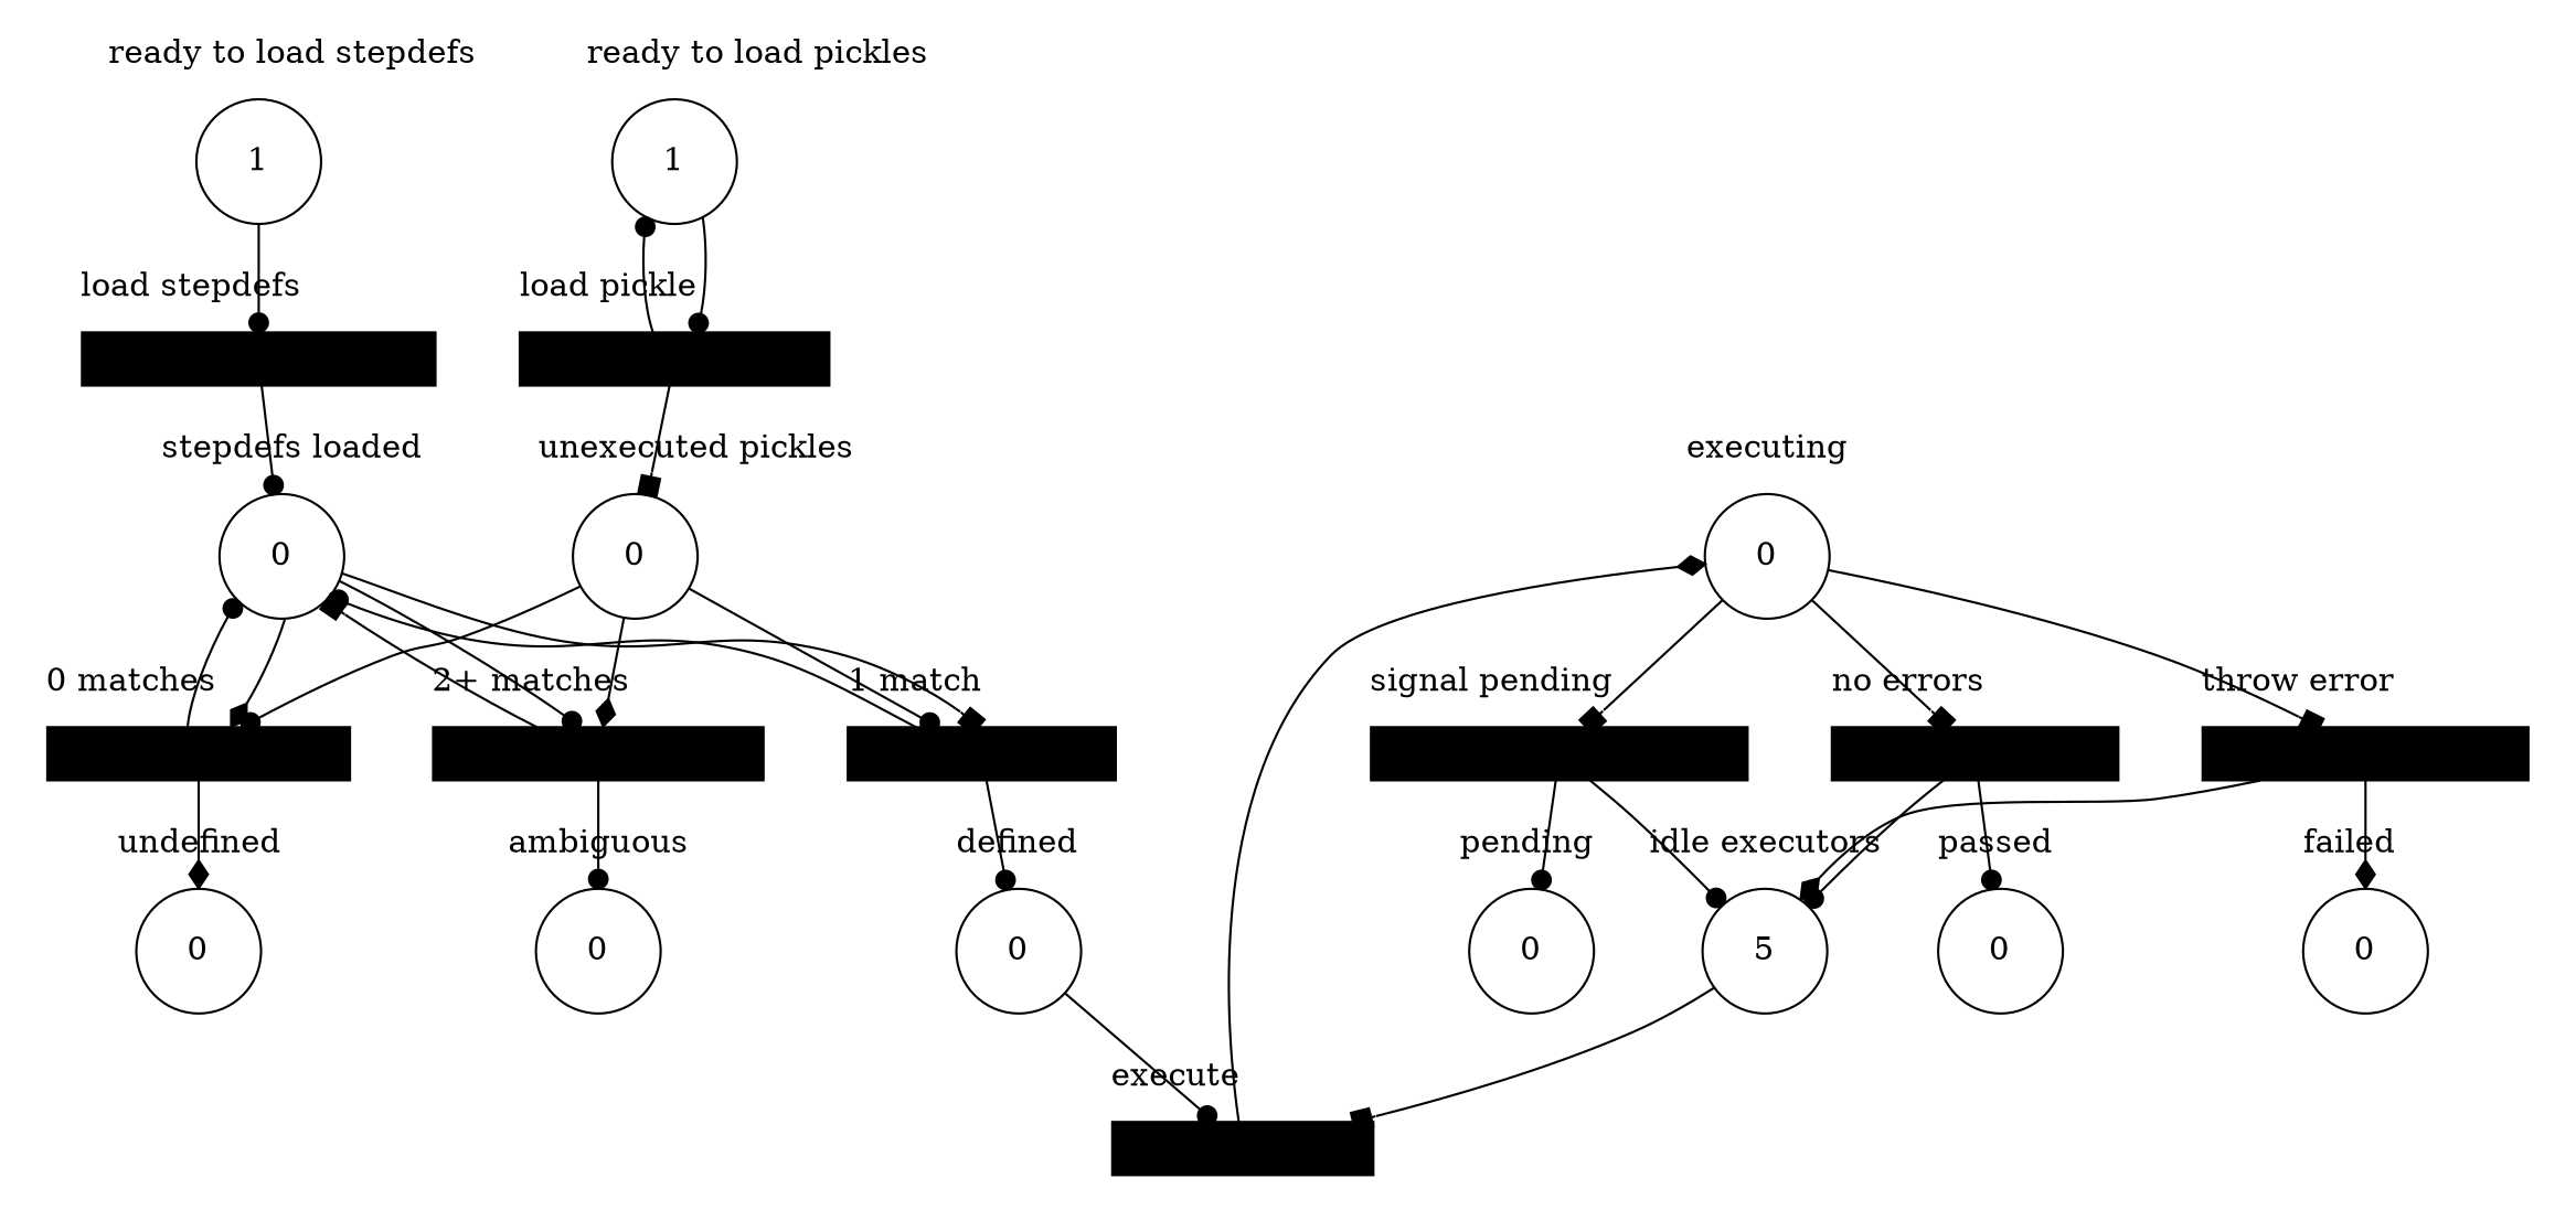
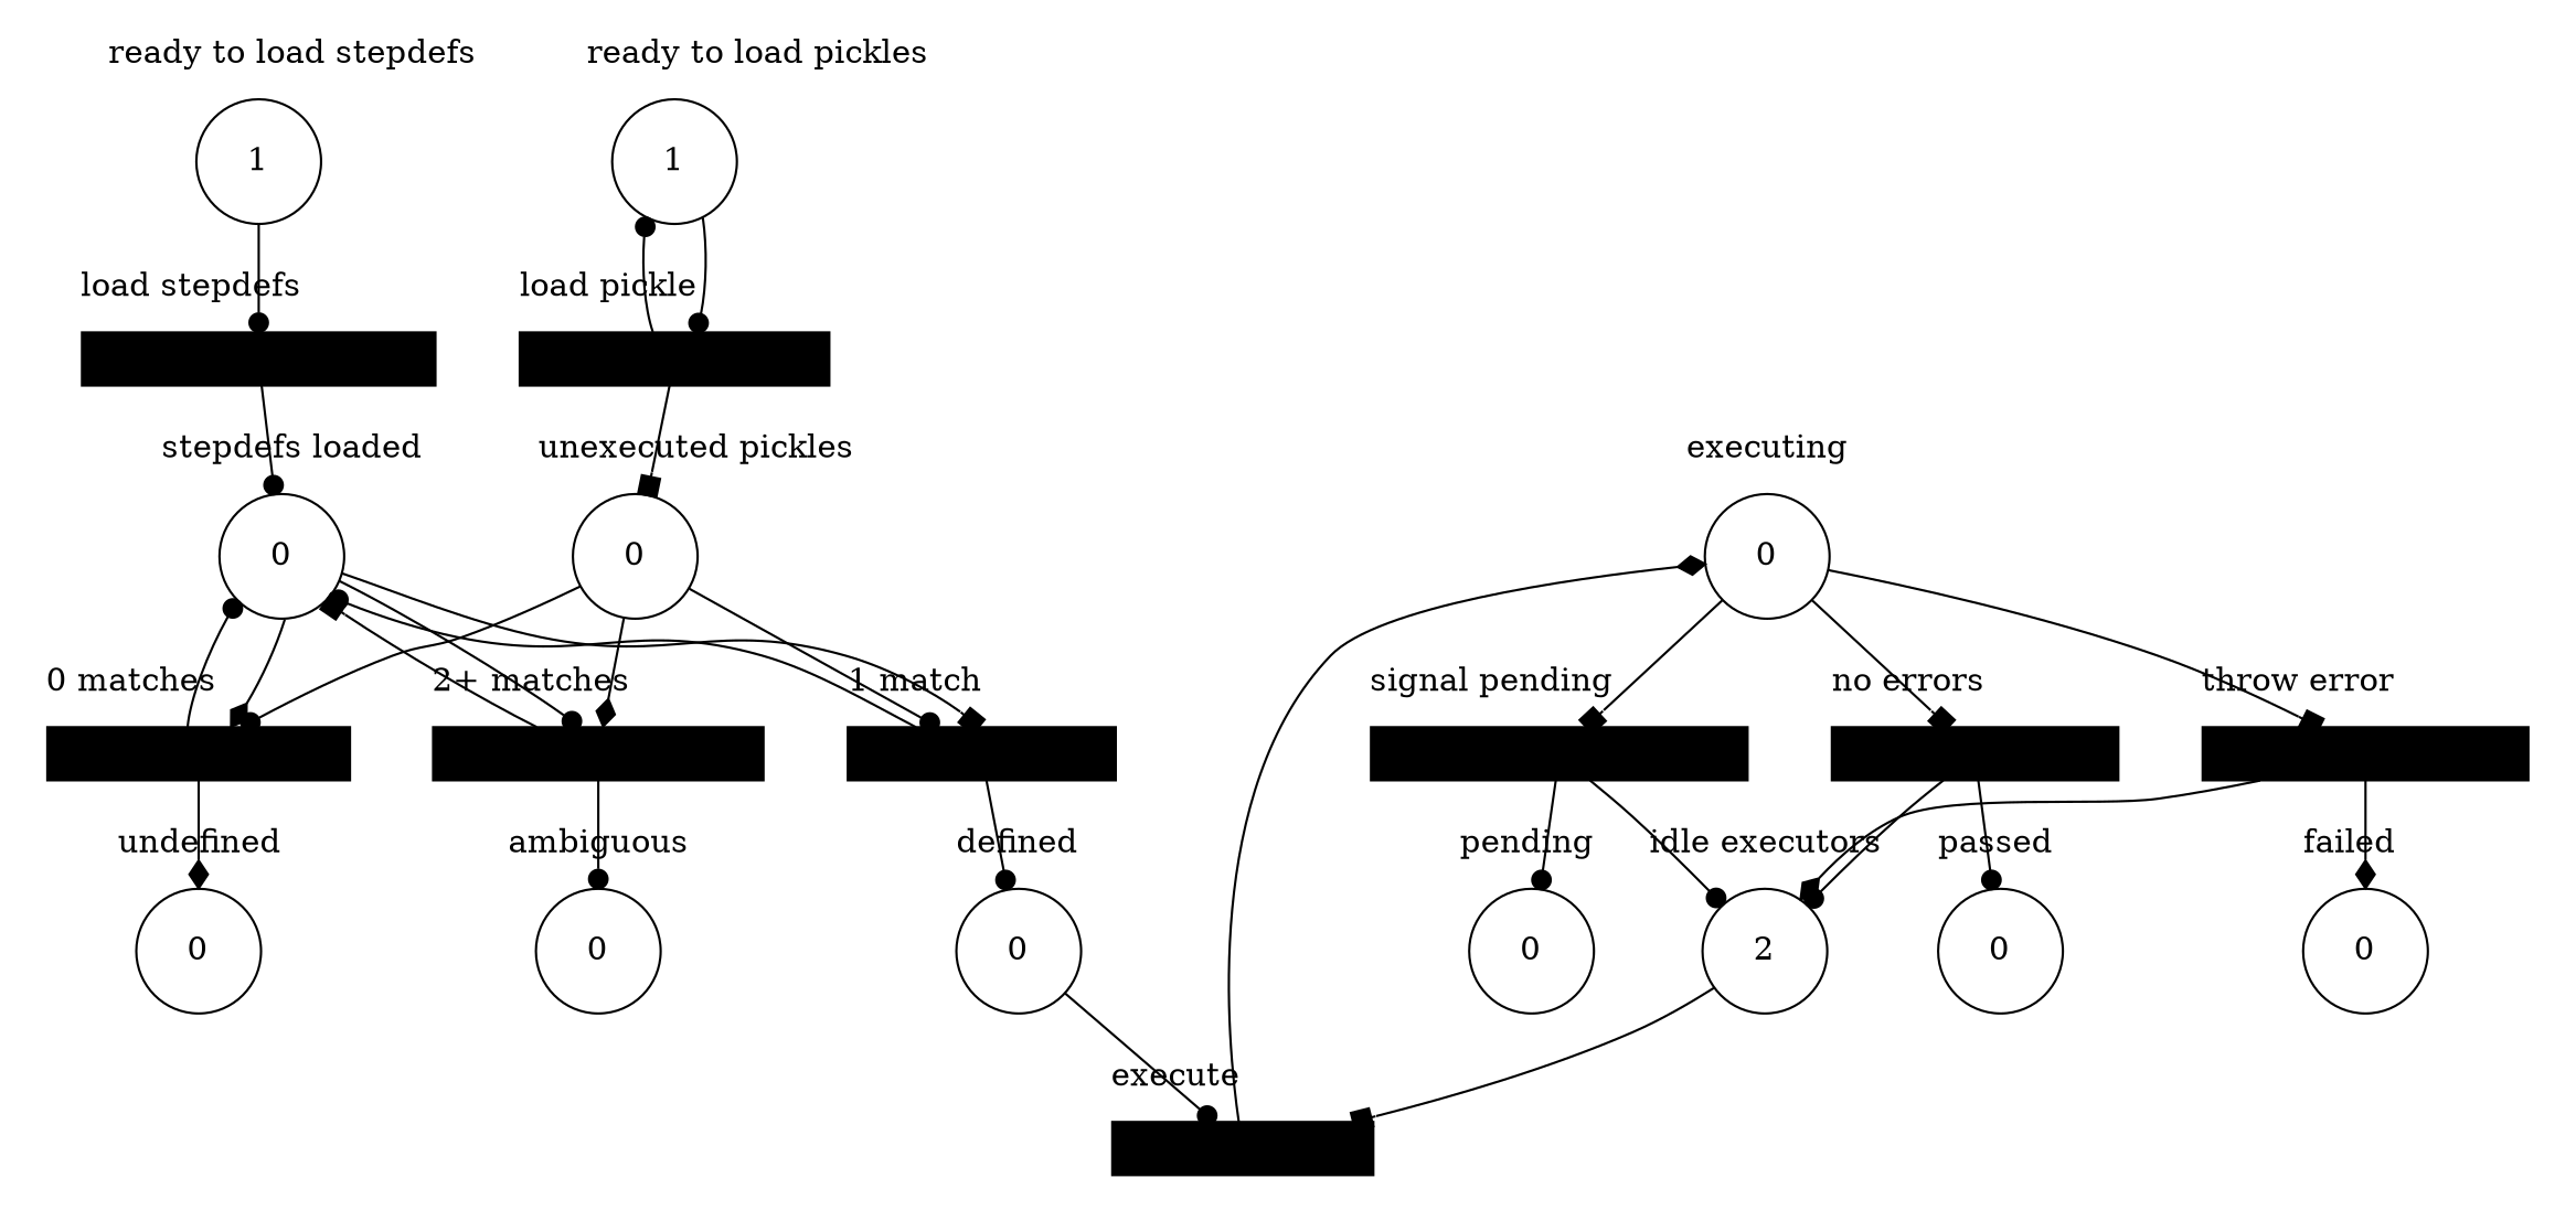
  digraph {
    bgcolor=white
    labeljust=l
    labelloc=t
    nodesep=0.5
    penwidth=0
    ranksep=0.5
    style=filled
    node [shape=circle]
    edge [arrowhead=dot]
    n1 [height=0.5 label=0 width=0.75]
    n2 [height=0.5 label=1 width=0.75]
    n3 [height=0.5 label=0 width=0.75]
    n4 [height=0.5 label=0 width=0.75]
    n5 [height=0.5 label=0 width=0.75]
    n6 [height=0.5 label=0 width=0.75]
    n7 [height=0.5 label=0 width=0.75]
    n8 [height=0.5 label=0 width=0.75]
    n9 [height=0.5 label=1 width=0.75]
-   n10 [height=0.5 label=5 width=0.75]
+   n10 [height=0.5 label=2 width=0.75]
    n11 [height=0.5 label=0 width=0.75]
    n12 [height=0.5 label=0 width=0.75]
    "node_2+ matches" [fillcolor=black height=0.097222 shape=box style="solid, filled" width=0.5]
    "node_throw error" [fillcolor=black height=0.097222 shape=box style="solid, filled" width=0.5]
    "node_load pickle" [fillcolor=black height=0.097222 shape=box style="solid, filled" width=0.5]
    "node_signal pending" [fillcolor=black height=0.097222 shape=box style="solid, filled" width=0.5]
    "node_0 matches" [fillcolor=black height=0.097222 shape=box style="solid, filled" width=0.5]
    "node_load stepdefs" [fillcolor=black height=0.097222 shape=box style="solid, filled" width=0.5]
    "node_1 match" [fillcolor=black height=0.097222 shape=box style="solid, filled" width=0.5]
    "node_no errors" [fillcolor=black height=0.097222 shape=box style="solid, filled" width=0.5]
    node_execute [fillcolor=black height=0.097222 shape=box style="solid, filled" width=0.5]
    subgraph cluster_1 {
      label="unexecuted pickles"
      n1
    }
    subgraph cluster_2 {
      label="ready to load pickles"
      n9
    }
    subgraph cluster_3 {
      label="ready to load stepdefs"
      n2
    }
    subgraph cluster_4 {
      label=pending
      n3
    }
    subgraph cluster_5 {
      label="stepdefs loaded"
      n4
    }
    subgraph cluster_6 {
      label=executing
      n5
    }
    subgraph cluster_7 {
      label=passed
      n6
    }
    subgraph cluster_8 {
      label=failed
      n7
    }
    subgraph cluster_9 {
      label=ambiguous
      n8
    }
    subgraph cluster_10 {
      label="idle executors"
      n10
    }
    subgraph cluster_11 {
      label=defined
      n11
    }
    subgraph cluster_12 {
      label=undefined
      n12
    }
    subgraph cluster_13 {
      label="2+ matches"
      labelloc=c
      "node_2+ matches"
    }
    subgraph cluster_14 {
      label="throw error"
      labelloc=c
      "node_throw error"
    }
    subgraph cluster_15 {
      label="load pickle"
      labelloc=c
      "node_load pickle"
    }
    subgraph cluster_16 {
      label="signal pending"
      labelloc=c
      "node_signal pending"
    }
    subgraph cluster_17 {
      label="0 matches"
      labelloc=c
      "node_0 matches"
    }
    subgraph cluster_18 {
      label="load stepdefs"
      labelloc=c
      "node_load stepdefs"
    }
    subgraph cluster_19 {
      label="1 match"
      labelloc=c
      "node_1 match"
    }
    subgraph cluster_20 {
      label="no errors"
      labelloc=c
      "node_no errors"
    }
    subgraph cluster_21 {
      label=execute
      labelloc=c
      node_execute
    }
    n1 -> "node_2+ matches" [arrowhead=diamond]
    n1 -> "node_0 matches"
    n1 -> "node_1 match"
    n2 -> "node_load stepdefs"
    n4 -> "node_2+ matches"
    n4 -> "node_0 matches" [arrowhead=diamond]
    n4 -> "node_1 match" [arrowhead=box]
    n5 -> "node_throw error" [arrowhead=box]
    n5 -> "node_signal pending" [arrowhead=box]
    n5 -> "node_no errors" [arrowhead=box]
    n9 -> "node_load pickle"
    n10 -> node_execute [arrowhead=box]
    n11 -> node_execute
    "node_2+ matches" -> n4 [arrowhead=box]
    "node_2+ matches" -> n8
    "node_throw error" -> n7 [arrowhead=diamond]
    "node_throw error" -> n10 [arrowhead=diamond]
    "node_load pickle" -> n1 [arrowhead=box]
    "node_load pickle" -> n9
    "node_signal pending" -> n3
    "node_signal pending" -> n10
    "node_0 matches" -> n4
    "node_0 matches" -> n12 [arrowhead=diamond]
    "node_load stepdefs" -> n4
    "node_1 match" -> n4
    "node_1 match" -> n11
    "node_no errors" -> n6
    "node_no errors" -> n10
    node_execute -> n5 [arrowhead=diamond]
  }
